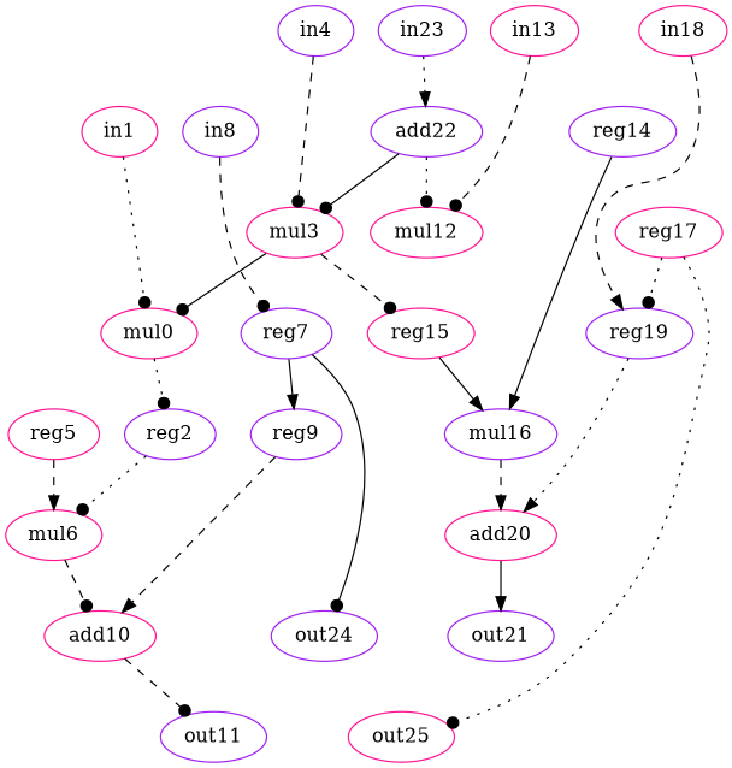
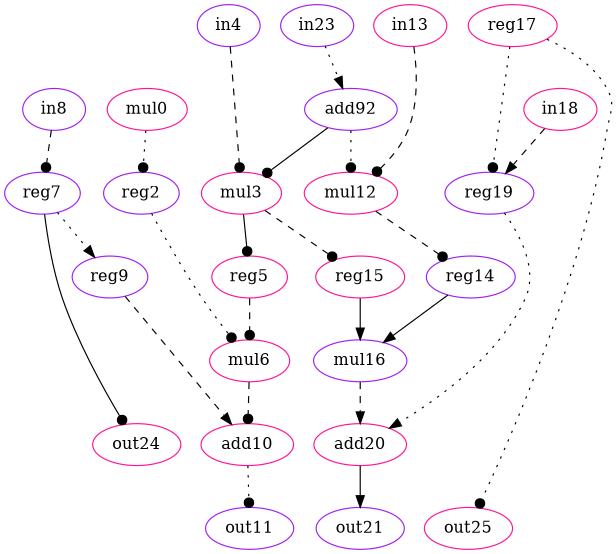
  digraph {
    node [color=deeppink op=reg]
    edge [arrowhead=dot port=0 style=dotted weight=0]
    n1 [label=mul0 op=mul]
    n2 [color=purple label=reg2]
    n3 [label=mul6 op=mul]
-   n4 [label=in1 op=in]
    n5 [label=add10 op=add]
    n6 [color=purple label=out11 op=out]
    n7 [label=mul12 op=mul]
    n8 [color=purple label=reg14]
    n9 [color=purple label=mul16 op=mul]
    n10 [label=in13 op=in]
    n11 [label=add20 op=add]
    n12 [label=reg15]
    n13 [color=purple label=out21 op=out]
    n14 [label=reg17]
    n15 [color=purple label=reg19]
    n16 [label=out25 op=out]
    n17 [label=in18 op=in]
-   n18 [color=purple label=add22 op=addi value=2]
+   n18 [color=purple label=add92 op=addi value=2]
    n19 [label=mul3 op=mul]
    n20 [label=reg5]
    n21 [color=purple label=in23 op=in]
-   n22 [color=purple label=out24 op=out]
+   n22 [label=out24 op=out]
    n23 [color=purple label=in4 op=in]
    n24 [color=purple label=reg7]
    n25 [color=purple label=reg9]
    n26 [color=purple label=in8 op=in]
    n1 -> n2
    n2 -> n3
    n3 -> n5 [style=dashed]
-   n4 -> n1 [port=1]
-   n5 -> n6 [style=dashed]
+   n5 -> n6
+   n7 -> n8 [style=dashed]
    n8 -> n9 [arrowhead=normal port=1 style=solid]
    n9 -> n11 [arrowhead=normal style=dashed weight=1]
    n10 -> n7 [port=1 style=dashed]
    n11 -> n13 [arrowhead=normal style=solid weight=1]
    n12 -> n9 [arrowhead=normal style=solid]
    n14 -> n15
    n14 -> n16
    n15 -> n11 [arrowhead=normal port=1]
    n17 -> n15 [arrowhead=normal style=dashed]
    n18 -> n7 [weight=4]
    n18 -> n19 [style=solid]
    n19 -> n12 [style=dashed]
-   n19 -> n1 [style=solid]
-   n20 -> n3 [arrowhead=normal port=1 style=dashed weight=4]
+   n19 -> n20 [style=solid]
+   n20 -> n3 [port=1 style=dashed weight=4]
    n21 -> n18 [arrowhead=normal]
    n23 -> n19 [port=1 style=dashed]
    n24 -> n22 [style=solid]
-   n24 -> n25 [arrowhead=normal style=solid]
+   n24 -> n25 [arrowhead=normal]
    n25 -> n5 [arrowhead=normal port=1 style=dashed]
    n26 -> n24 [style=dashed]
  }
